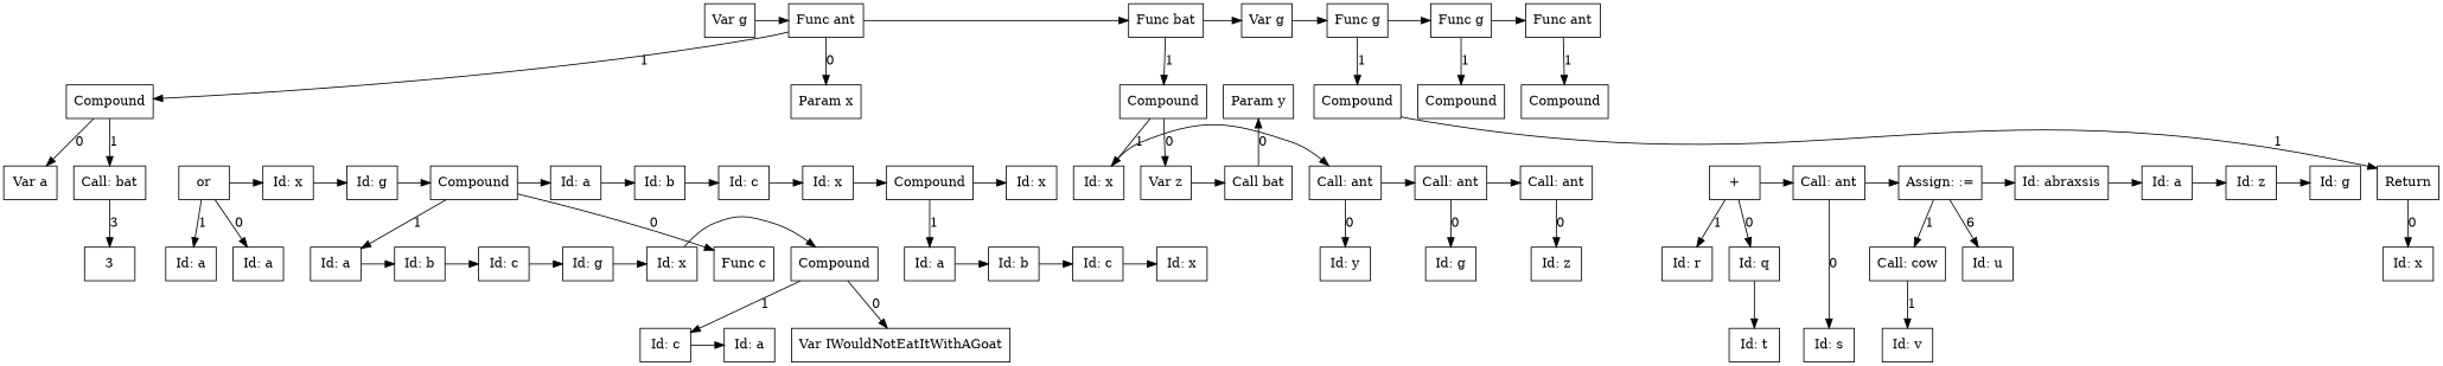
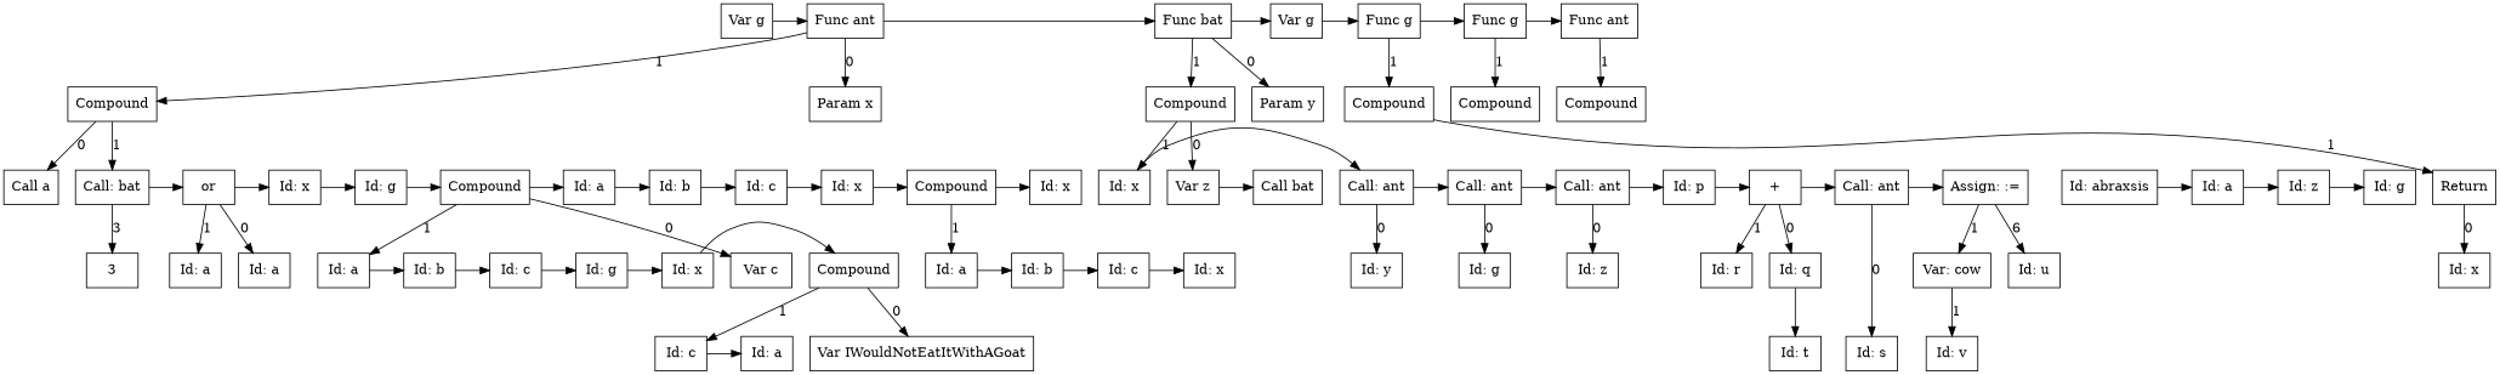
  digraph {
    node [shape=box]
    n1 [label="Var g"]
    n2 [label="Func ant"]
    n3 [label="Func bat"]
    n4 [label="Var g"]
    n5 [label="Func g"]
    n6 [label="Func g"]
    n7 [label="Func ant"]
    n8 [label="Param x"]
    n9 [label=Compound]
-   n10 [label="Var a"]
+   n10 [label="Call a"]
    n11 [label="Call: bat"]
    n12 [label=3]
-   n13 [label="Func c"]
+   n13 [label="Var c"]
    n14 [label="Id: a"]
    n15 [label=or]
    n16 [label="Id: x"]
    n17 [label="Id: g"]
    n18 [label=Compound]
    n19 [label="Id: a"]
    n20 [label="Id: b"]
    n21 [label="Id: c"]
    n22 [label="Id: x"]
    n23 [label=Compound]
    n24 [label="Id: x"]
    n25 [label="Id: a"]
    n26 [label="Id: a"]
    n27 [label="Id: b"]
    n28 [label="Id: c"]
    n29 [label="Id: g"]
    n30 [label="Id: x"]
    n31 [label=Compound]
    n32 [label="Var IWouldNotEatItWithAGoat"]
    n33 [label="Id: c"]
    n34 [label="Id: a"]
    n35 [label="Id: a"]
    n36 [label="Id: b"]
    n37 [label="Id: c"]
    n38 [label="Id: x"]
    n39 [label="Param y"]
    n40 [label=Compound]
    n41 [label="Var z"]
    n42 [label="Id: x"]
    n43 [label="Call bat"]
    n44 [label="Call: ant"]
    n45 [label="Call: ant"]
    n46 [label="Call: ant"]
+   n47 [label="Id: p"]
    n48 [label="+"]
    n49 [label="Call: ant"]
    n50 [label="Assign: :="]
    n51 [label="Id: abraxsis"]
    n52 [label="Id: a"]
    n53 [label="Id: z"]
    n54 [label="Id: g"]
    n55 [label="Id: y"]
    n56 [label=Compound]
    n57 [label=Return]
    n58 [label="Id: g"]
    n59 [label="Id: z"]
    n60 [label="Id: q"]
    n61 [label="Id: r"]
    n62 [label="Id: s"]
    n63 [label="Id: t"]
    n64 [label="Id: u"]
-   n65 [label="Call: cow"]
+   n65 [label="Var: cow"]
    n66 [label="Id: v"]
    n67 [label="Id: x"]
    n68 [label=Compound]
    n69 [label=Compound]
    subgraph sub_1 {
      rank=same
      rankdir=LR
      n1
      n2
      n3
      n4
      n5
      n6
      n7
    }
    subgraph sub_2 {
      rankdir=LR
      n1
      n2
      n3
      n4
      n5
      n6
      n7
    }
    subgraph sub_3 {
      ordering=out
      rank=same
      rankdir=LR
      n8
      n9
    }
    subgraph sub_4 {
      rankdir=TB
      n2
      n8
      n9
    }
    subgraph sub_5 {
      ordering=out
      rank=same
      rankdir=LR
      n10
      n11
    }
    subgraph sub_6 {
      rankdir=TB
      n9
      n10
      n11
    }
    subgraph sub_7 {
      ordering=out
      rank=same
      rankdir=LR
      n12
    }
    subgraph sub_8 {
      ordering=out
      rank=same
      rankdir=LR
      n13
      n14
    }
    subgraph sub_9 {
      rankdir=TB
      n11
      n12
    }
    subgraph sub_10 {
      rank=same
      rankdir=LR
      n11
      n15
      n16
      n17
      n18
      n19
      n20
      n21
      n22
      n23
      n24
    }
    subgraph sub_11 {
      rankdir=LR
      n11
      n15
      n16
      n17
      n18
      n19
      n20
      n21
      n22
      n23
      n24
    }
    subgraph sub_12 {
      ordering=out
      rank=same
      rankdir=LR
      n25
      n26
    }
    subgraph sub_13 {
      rankdir=TB
      n15
      n25
      n26
    }
    subgraph sub_14 {
      rankdir=TB
      n13
      n14
      n18
    }
    subgraph sub_15 {
      rank=same
      rankdir=LR
      n14
      n27
      n28
      n29
      n30
      n31
    }
    subgraph sub_16 {
      rankdir=LR
      n14
      n27
      n28
      n29
      n30
      n31
    }
    subgraph sub_17 {
      ordering=out
      rank=same
      rankdir=LR
      n32
      n33
    }
    subgraph sub_18 {
      rankdir=TB
      n31
      n32
      n33
    }
    subgraph sub_19 {
      rank=same
      rankdir=LR
      n33
      n34
    }
    subgraph sub_20 {
      rankdir=LR
      n33
      n34
    }
    subgraph sub_21 {
      ordering=out
      rank=same
      rankdir=LR
      n35
    }
    subgraph sub_22 {
      rankdir=TB
      n23
      n35
    }
    subgraph sub_23 {
      rank=same
      rankdir=LR
      n35
      n36
      n37
      n38
    }
    subgraph sub_24 {
      rankdir=LR
      n35
      n36
      n37
      n38
    }
    subgraph sub_25 {
      ordering=out
      rank=same
      rankdir=LR
      n39
      n40
    }
    subgraph sub_26 {
      rankdir=TB
      n3
      n39
      n40
    }
    subgraph sub_27 {
      ordering=out
      rank=same
      rankdir=LR
      n41
      n42
    }
    subgraph sub_28 {
      rankdir=TB
      n40
      n41
      n42
    }
    subgraph sub_29 {
      rank=same
      rankdir=LR
      n41
      n43
    }
    subgraph sub_30 {
      rankdir=LR
      n41
      n43
    }
    subgraph sub_31 {
      rank=same
      rankdir=LR
      n42
      n44
      n45
      n46
+     n47
      n48
      n49
      n50
      n51
      n52
      n53
      n54
    }
    subgraph sub_32 {
      rankdir=LR
      n42
      n44
      n45
      n46
+     n47
      n48
      n49
      n50
      n51
      n52
      n53
      n54
    }
    subgraph sub_33 {
      ordering=out
      rank=same
      rankdir=LR
      n55
    }
    subgraph sub_34 {
      rankdir=TB
      n44
      n55
    }
    subgraph sub_35 {
      rankdir=TB
      n56
      n57
    }
    subgraph sub_36 {
      ordering=out
      rank=same
      rankdir=LR
      n58
    }
    subgraph sub_37 {
      rankdir=TB
      n45
      n58
    }
    subgraph sub_38 {
      ordering=out
      rank=same
      rankdir=LR
      n59
    }
    subgraph sub_39 {
      rankdir=TB
      n46
      n59
    }
    subgraph sub_40 {
      ordering=out
      rank=same
      rankdir=LR
      n60
      n61
    }
    subgraph sub_41 {
      rankdir=TB
      n48
      n60
      n61
    }
    subgraph sub_42 {
      ordering=out
      rank=same
      rankdir=LR
      n62
    }
    subgraph sub_43 {
      rankdir=TB
      n49
      n62
    }
    subgraph sub_44 {
      rank=same
      rankdir=LR
      n62
      n63
    }
    subgraph sub_45 {
      rankdir=LR
      n62
      n63
    }
    subgraph sub_46 {
      ordering=out
      rank=same
      rankdir=LR
      n64
      n65
    }
    subgraph sub_47 {
      rankdir=TB
      n50
      n64
      n65
    }
    subgraph sub_48 {
      ordering=out
      rank=same
      rankdir=LR
      n66
    }
    subgraph sub_49 {
      rankdir=TB
      n65
      n66
    }
    subgraph sub_50 {
      ordering=out
      rank=same
      rankdir=LR
      n56
    }
    subgraph sub_51 {
      rankdir=TB
      n5
      n56
    }
    subgraph sub_52 {
      ordering=out
      rank=same
      rankdir=LR
      n57
    }
    subgraph sub_53 {
      ordering=out
      rank=same
      rankdir=LR
      n67
    }
    subgraph sub_54 {
      rankdir=TB
      n57
      n67
    }
    subgraph sub_55 {
      ordering=out
      rank=same
      rankdir=LR
      n68
    }
    subgraph sub_56 {
      rankdir=TB
      n6
      n68
    }
    subgraph sub_57 {
      ordering=out
      rank=same
      rankdir=LR
      n69
    }
    subgraph sub_58 {
      rankdir=TB
      n7
      n69
    }
    n1 -> n2
    n2 -> n3
    n2 -> n8 [label=0]
    n2 -> n9 [label=1]
    n3 -> n4
-   n43 -> n39 [label=0]
+   n3 -> n39 [label=0]
    n3 -> n40 [label=1]
    n4 -> n5
    n5 -> n6
    n5 -> n56 [label=1]
    n6 -> n7
    n6 -> n68 [label=1]
    n7 -> n69 [label=1]
    n9 -> n10 [label=0]
    n9 -> n11 [label=1]
    n11 -> n12 [label=3]
+   n11 -> n15
    n14 -> n27
    n15 -> n16
    n15 -> n25 [label=0]
    n15 -> n26 [label=1]
    n16 -> n17
    n17 -> n18
    n18 -> n13 [label=0]
    n18 -> n14 [label=1]
    n18 -> n19
    n19 -> n20
    n20 -> n21
    n21 -> n22
    n22 -> n23
    n23 -> n24
    n23 -> n35 [label=1]
    n27 -> n28
    n28 -> n29
    n29 -> n30
    n30 -> n31
    n31 -> n32 [label=0]
    n31 -> n33 [label=1]
    n33 -> n34
    n35 -> n36
    n36 -> n37
    n37 -> n38
    n40 -> n41 [label=0]
    n40 -> n42 [label=1]
    n41 -> n43
    n42 -> n44
    n44 -> n45
    n44 -> n55 [label=0]
    n45 -> n46
    n45 -> n58 [label=0]
+   n46 -> n47
    n46 -> n59 [label=0]
+   n47 -> n48
    n48 -> n49
    n48 -> n60 [label=0]
    n48 -> n61 [label=1]
    n49 -> n50
    n49 -> n62 [label=0]
-   n50 -> n51
    n50 -> n64 [label=6]
    n50 -> n65 [label=1]
    n51 -> n52
    n52 -> n53
    n53 -> n54
    n56 -> n57 [label=1]
    n57 -> n67 [label=0]
    n60 -> n63
    n65 -> n66 [label=1]
  }
